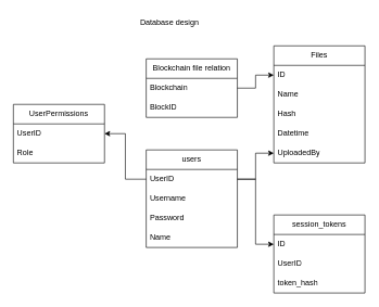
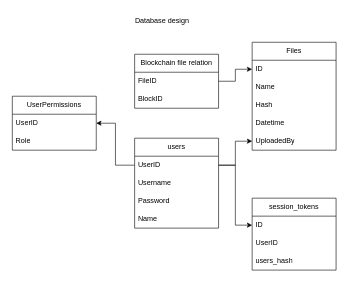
  <mxCell id="0" />
  <mxCell id="1" parent="0" />
- <mxCell id="2" value="Database design" style="text;html=1;strokeColor=none;fillColor=none;align=center;verticalAlign=middle;whiteSpace=wrap;rounded=0;" parent="1" vertex="1"><mxGeometry x="170" y="20" width="180" height="30" as="geometry" /></mxCell>
+ <mxCell id="2" value="Database design" style="text;html=1;strokeColor=none;fillColor=none;align=center;verticalAlign=middle;whiteSpace=wrap;rounded=0;" parent="1" vertex="1"><mxGeometry x="180" y="20" width="180" height="30" as="geometry" /></mxCell>
  <mxCell id="3" value="users" style="swimlane;fontStyle=0;childLayout=stackLayout;horizontal=1;startSize=30;horizontalStack=0;resizeParent=1;resizeParentMax=0;resizeLast=0;collapsible=1;marginBottom=0;whiteSpace=wrap;html=1;" parent="1" vertex="1"><mxGeometry x="224" y="230" width="140" height="150" as="geometry" /></mxCell>
  <mxCell id="4" value="UserID" style="text;strokeColor=none;fillColor=none;align=left;verticalAlign=middle;spacingLeft=4;spacingRight=4;overflow=hidden;points=[[0,0.5],[1,0.5]];portConstraint=eastwest;rotatable=0;whiteSpace=wrap;html=1;" parent="3" vertex="1"><mxGeometry y="30" width="140" height="30" as="geometry" /></mxCell>
  <mxCell id="5" value="Username" style="text;strokeColor=none;fillColor=none;align=left;verticalAlign=middle;spacingLeft=4;spacingRight=4;overflow=hidden;points=[[0,0.5],[1,0.5]];portConstraint=eastwest;rotatable=0;whiteSpace=wrap;html=1;" parent="3" vertex="1"><mxGeometry y="60" width="140" height="30" as="geometry" /></mxCell>
  <mxCell id="6" value="Password" style="text;strokeColor=none;fillColor=none;align=left;verticalAlign=middle;spacingLeft=4;spacingRight=4;overflow=hidden;points=[[0,0.5],[1,0.5]];portConstraint=eastwest;rotatable=0;whiteSpace=wrap;html=1;" parent="3" vertex="1"><mxGeometry y="90" width="140" height="30" as="geometry" /></mxCell>
  <mxCell id="7" value="Name" style="text;strokeColor=none;fillColor=none;align=left;verticalAlign=middle;spacingLeft=4;spacingRight=4;overflow=hidden;points=[[0,0.5],[1,0.5]];portConstraint=eastwest;rotatable=0;whiteSpace=wrap;html=1;" parent="3" vertex="1"><mxGeometry y="120" width="140" height="30" as="geometry" /></mxCell>
  <mxCell id="8" value="session_tokens" style="swimlane;fontStyle=0;childLayout=stackLayout;horizontal=1;startSize=30;horizontalStack=0;resizeParent=1;resizeParentMax=0;resizeLast=0;collapsible=1;marginBottom=0;whiteSpace=wrap;html=1;" parent="1" vertex="1"><mxGeometry x="420" y="330" width="140" height="120" as="geometry" /></mxCell>
  <mxCell id="9" value="ID" style="text;strokeColor=none;fillColor=none;align=left;verticalAlign=middle;spacingLeft=4;spacingRight=4;overflow=hidden;points=[[0,0.5],[1,0.5]];portConstraint=eastwest;rotatable=0;whiteSpace=wrap;html=1;" parent="8" vertex="1"><mxGeometry y="30" width="140" height="30" as="geometry" /></mxCell>
  <mxCell id="10" value="UserID" style="text;strokeColor=none;fillColor=none;align=left;verticalAlign=middle;spacingLeft=4;spacingRight=4;overflow=hidden;points=[[0,0.5],[1,0.5]];portConstraint=eastwest;rotatable=0;whiteSpace=wrap;html=1;" parent="8" vertex="1"><mxGeometry y="60" width="140" height="30" as="geometry" /></mxCell>
- <mxCell id="11" value="token_hash" style="text;strokeColor=none;fillColor=none;align=left;verticalAlign=middle;spacingLeft=4;spacingRight=4;overflow=hidden;points=[[0,0.5],[1,0.5]];portConstraint=eastwest;rotatable=0;whiteSpace=wrap;html=1;" parent="8" vertex="1"><mxGeometry y="90" width="140" height="30" as="geometry" /></mxCell>
+ <mxCell id="11" value="users_hash" style="text;strokeColor=none;fillColor=none;align=left;verticalAlign=middle;spacingLeft=4;spacingRight=4;overflow=hidden;points=[[0,0.5],[1,0.5]];portConstraint=eastwest;rotatable=0;whiteSpace=wrap;html=1;" parent="8" vertex="1"><mxGeometry y="90" width="140" height="30" as="geometry" /></mxCell>
  <mxCell id="12" value="Files" style="swimlane;fontStyle=0;childLayout=stackLayout;horizontal=1;startSize=30;horizontalStack=0;resizeParent=1;resizeParentMax=0;resizeLast=0;collapsible=1;marginBottom=0;whiteSpace=wrap;html=1;" parent="1" vertex="1"><mxGeometry x="420" y="70" width="140" height="180" as="geometry" /></mxCell>
  <mxCell id="13" value="ID" style="text;strokeColor=none;fillColor=none;align=left;verticalAlign=middle;spacingLeft=4;spacingRight=4;overflow=hidden;points=[[0,0.5],[1,0.5]];portConstraint=eastwest;rotatable=0;whiteSpace=wrap;html=1;" parent="12" vertex="1"><mxGeometry y="30" width="140" height="30" as="geometry" /></mxCell>
  <mxCell id="14" value="Name" style="text;strokeColor=none;fillColor=none;align=left;verticalAlign=middle;spacingLeft=4;spacingRight=4;overflow=hidden;points=[[0,0.5],[1,0.5]];portConstraint=eastwest;rotatable=0;whiteSpace=wrap;html=1;" parent="12" vertex="1"><mxGeometry y="60" width="140" height="30" as="geometry" /></mxCell>
  <mxCell id="15" value="Hash" style="text;strokeColor=none;fillColor=none;align=left;verticalAlign=middle;spacingLeft=4;spacingRight=4;overflow=hidden;points=[[0,0.5],[1,0.5]];portConstraint=eastwest;rotatable=0;whiteSpace=wrap;html=1;" parent="12" vertex="1"><mxGeometry y="90" width="140" height="30" as="geometry" /></mxCell>
  <mxCell id="16" value="Datetime" style="text;strokeColor=none;fillColor=none;align=left;verticalAlign=middle;spacingLeft=4;spacingRight=4;overflow=hidden;points=[[0,0.5],[1,0.5]];portConstraint=eastwest;rotatable=0;whiteSpace=wrap;html=1;" parent="12" vertex="1"><mxGeometry y="120" width="140" height="30" as="geometry" /></mxCell>
  <mxCell id="17" value="UploadedBy" style="text;strokeColor=none;fillColor=none;align=left;verticalAlign=middle;spacingLeft=4;spacingRight=4;overflow=hidden;points=[[0,0.5],[1,0.5]];portConstraint=eastwest;rotatable=0;whiteSpace=wrap;html=1;" parent="12" vertex="1"><mxGeometry y="150" width="140" height="30" as="geometry" /></mxCell>
  <mxCell id="18" value="Blockchain file relation" style="swimlane;fontStyle=0;childLayout=stackLayout;horizontal=1;startSize=30;horizontalStack=0;resizeParent=1;resizeParentMax=0;resizeLast=0;collapsible=1;marginBottom=0;whiteSpace=wrap;html=1;" parent="1" vertex="1"><mxGeometry x="224" y="90" width="140" height="90" as="geometry" /></mxCell>
- <mxCell id="19" value="Blockchain" style="text;strokeColor=none;fillColor=none;align=left;verticalAlign=middle;spacingLeft=4;spacingRight=4;overflow=hidden;points=[[0,0.5],[1,0.5]];portConstraint=eastwest;rotatable=0;whiteSpace=wrap;html=1;" parent="18" vertex="1"><mxGeometry y="30" width="140" height="30" as="geometry" /></mxCell>
+ <mxCell id="19" value="FileID" style="text;strokeColor=none;fillColor=none;align=left;verticalAlign=middle;spacingLeft=4;spacingRight=4;overflow=hidden;points=[[0,0.5],[1,0.5]];portConstraint=eastwest;rotatable=0;whiteSpace=wrap;html=1;" parent="18" vertex="1"><mxGeometry y="30" width="140" height="30" as="geometry" /></mxCell>
  <mxCell id="20" value="BlockID" style="text;strokeColor=none;fillColor=none;align=left;verticalAlign=middle;spacingLeft=4;spacingRight=4;overflow=hidden;points=[[0,0.5],[1,0.5]];portConstraint=eastwest;rotatable=0;whiteSpace=wrap;html=1;" parent="18" vertex="1"><mxGeometry y="60" width="140" height="30" as="geometry" /></mxCell>
  <mxCell id="21" style="edgeStyle=orthogonalEdgeStyle;rounded=0;orthogonalLoop=1;jettySize=auto;html=1;entryX=0;entryY=0.5;entryDx=0;entryDy=0;" parent="1" source="19" target="13" edge="1"><mxGeometry relative="1" as="geometry" /></mxCell>
  <mxCell id="22" style="edgeStyle=orthogonalEdgeStyle;rounded=0;orthogonalLoop=1;jettySize=auto;html=1;entryX=0;entryY=0.5;entryDx=0;entryDy=0;" parent="1" source="4" target="17" edge="1"><mxGeometry relative="1" as="geometry" /></mxCell>
  <mxCell id="23" style="edgeStyle=orthogonalEdgeStyle;rounded=0;orthogonalLoop=1;jettySize=auto;html=1;exitX=1;exitY=0.5;exitDx=0;exitDy=0;entryX=0;entryY=0.5;entryDx=0;entryDy=0;" parent="1" source="4" target="9" edge="1"><mxGeometry relative="1" as="geometry" /></mxCell>
  <mxCell id="24" value="UserPermissions" style="swimlane;fontStyle=0;childLayout=stackLayout;horizontal=1;startSize=30;horizontalStack=0;resizeParent=1;resizeParentMax=0;resizeLast=0;collapsible=1;marginBottom=0;whiteSpace=wrap;html=1;" parent="1" vertex="1"><mxGeometry x="20" y="160" width="140" height="90" as="geometry" /></mxCell>
  <mxCell id="25" value="UserID" style="text;strokeColor=none;fillColor=none;align=left;verticalAlign=middle;spacingLeft=4;spacingRight=4;overflow=hidden;points=[[0,0.5],[1,0.5]];portConstraint=eastwest;rotatable=0;whiteSpace=wrap;html=1;" parent="24" vertex="1"><mxGeometry y="30" width="140" height="30" as="geometry" /></mxCell>
  <mxCell id="26" value="Role" style="text;strokeColor=none;fillColor=none;align=left;verticalAlign=middle;spacingLeft=4;spacingRight=4;overflow=hidden;points=[[0,0.5],[1,0.5]];portConstraint=eastwest;rotatable=0;whiteSpace=wrap;html=1;" parent="24" vertex="1"><mxGeometry y="60" width="140" height="30" as="geometry" /></mxCell>
  <mxCell id="27" style="edgeStyle=orthogonalEdgeStyle;rounded=0;orthogonalLoop=1;jettySize=auto;html=1;entryX=1;entryY=0.5;entryDx=0;entryDy=0;" parent="1" source="4" target="25" edge="1"><mxGeometry relative="1" as="geometry" /></mxCell>
